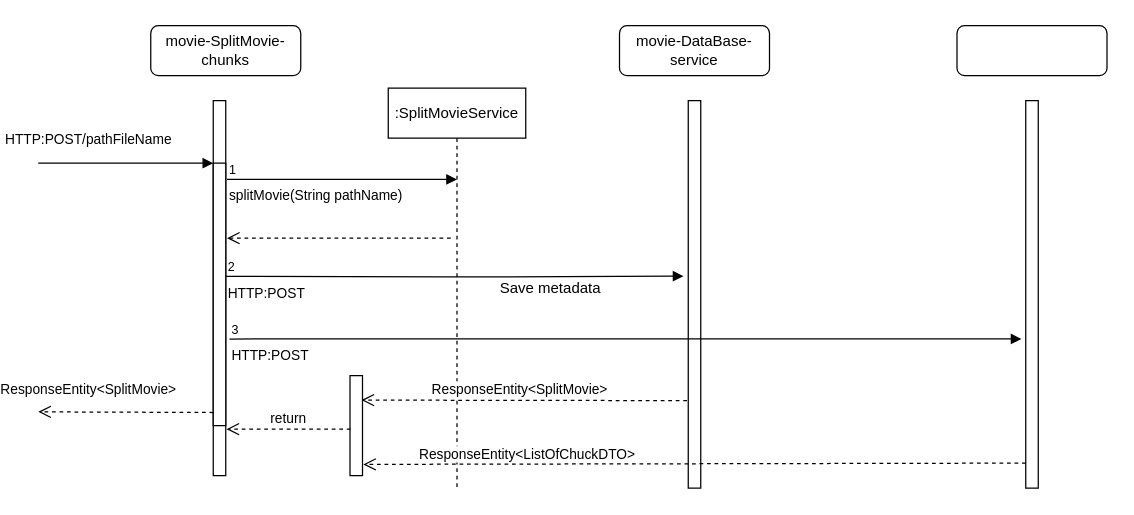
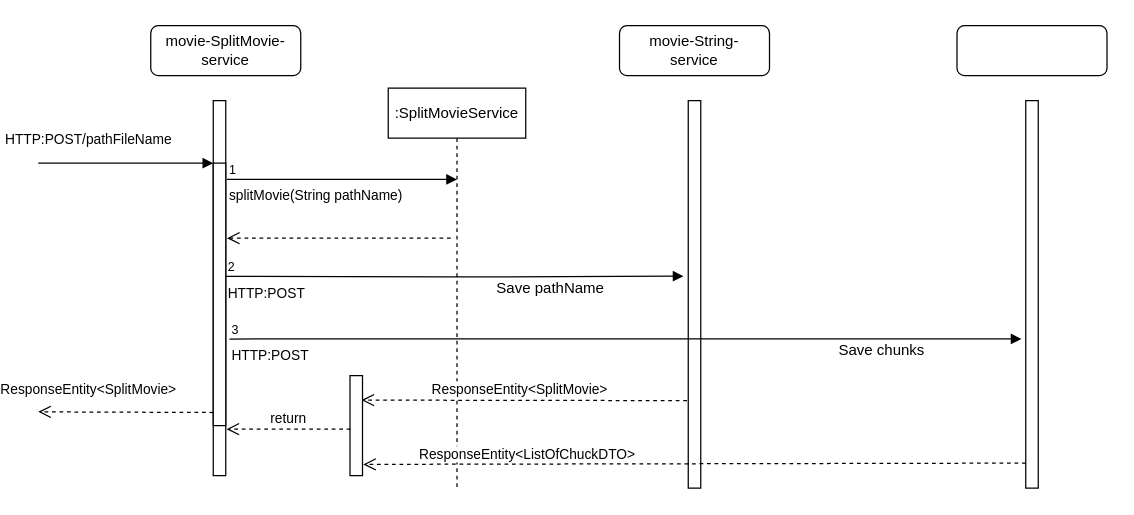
  <mxCell id="0" />
  <mxCell id="1" parent="0" />
  <mxCell id="2" value="" style="html=1;points=[];perimeter=orthogonalPerimeter;" vertex="1" parent="1"><mxGeometry x="160" y="80" width="10" height="300" as="geometry" /></mxCell>
  <mxCell id="3" value="" style="rounded=1;whiteSpace=wrap;html=1;" vertex="1" parent="1"><mxGeometry x="110" y="20" width="120" height="40" as="geometry" /></mxCell>
- <mxCell id="4" value="movie-SplitMovie-chunks" style="text;html=1;strokeColor=none;fillColor=none;align=center;verticalAlign=middle;whiteSpace=wrap;rounded=0;" vertex="1" parent="1"><mxGeometry x="115" y="30" width="110" height="20" as="geometry" /></mxCell>
+ <mxCell id="4" value="movie-SplitMovie-service" style="text;html=1;strokeColor=none;fillColor=none;align=center;verticalAlign=middle;whiteSpace=wrap;rounded=0;" vertex="1" parent="1"><mxGeometry x="115" y="30" width="110" height="20" as="geometry" /></mxCell>
  <mxCell id="5" value="" style="html=1;points=[];perimeter=orthogonalPerimeter;" vertex="1" parent="1"><mxGeometry x="540" y="80" width="10" height="310" as="geometry" /></mxCell>
  <mxCell id="6" value="" style="html=1;points=[];perimeter=orthogonalPerimeter;" vertex="1" parent="1"><mxGeometry x="810" y="80" width="10" height="310" as="geometry" /></mxCell>
  <mxCell id="7" value=":SplitMovieService" style="shape=umlLifeline;perimeter=lifelinePerimeter;whiteSpace=wrap;html=1;container=1;collapsible=0;recursiveResize=0;outlineConnect=0;" vertex="1" parent="1"><mxGeometry x="300" y="70" width="110" height="320" as="geometry" /></mxCell>
  <mxCell id="8" value="" style="html=1;points=[];perimeter=orthogonalPerimeter;" vertex="1" parent="1"><mxGeometry x="160" y="130" width="10" height="210" as="geometry" /></mxCell>
  <mxCell id="9" value="HTTP:POST/pathFileName" style="html=1;verticalAlign=bottom;endArrow=block;entryX=0;entryY=0;" edge="1" target="8" parent="1"><mxGeometry x="-0.429" y="10" relative="1" as="geometry"><mxPoint x="20" y="130" as="sourcePoint" /><mxPoint as="offset" /></mxGeometry></mxCell>
  <mxCell id="10" value="ResponseEntity&amp;lt;SplitMovie&amp;gt;" style="html=1;verticalAlign=bottom;endArrow=open;dashed=1;endSize=8;exitX=0;exitY=0.95;" edge="1" source="8" parent="1"><mxGeometry x="0.429" y="-9" relative="1" as="geometry"><mxPoint x="20" y="329" as="targetPoint" /><mxPoint as="offset" /></mxGeometry></mxCell>
  <mxCell id="11" value="splitMovie(String pathName)" style="endArrow=block;endFill=1;html=1;edgeStyle=orthogonalEdgeStyle;align=left;verticalAlign=top;" edge="1" parent="1"><mxGeometry x="-1" relative="1" as="geometry"><mxPoint x="171" y="143" as="sourcePoint" /><mxPoint x="355" y="143" as="targetPoint" /></mxGeometry></mxCell>
  <mxCell id="12" value="1" style="resizable=0;html=1;align=left;verticalAlign=bottom;labelBackgroundColor=#ffffff;fontSize=10;" connectable="0" vertex="1" parent="11"><mxGeometry x="-1" relative="1" as="geometry" /></mxCell>
  <mxCell id="13" value="HTTP:POST" style="endArrow=block;endFill=1;html=1;edgeStyle=orthogonalEdgeStyle;align=left;verticalAlign=top;exitX=1.14;exitY=0.16;exitDx=0;exitDy=0;exitPerimeter=0;entryX=-0.38;entryY=0.453;entryDx=0;entryDy=0;entryPerimeter=0;" edge="1" parent="1" target="5"><mxGeometry x="-1" relative="1" as="geometry"><mxPoint x="170" y="220.6" as="sourcePoint" /><mxPoint x="353.6" y="200" as="targetPoint" /></mxGeometry></mxCell>
  <mxCell id="14" value="2" style="resizable=0;html=1;align=left;verticalAlign=bottom;labelBackgroundColor=#ffffff;fontSize=10;" connectable="0" vertex="1" parent="13"><mxGeometry x="-1" relative="1" as="geometry" /></mxCell>
  <mxCell id="15" value="" style="rounded=1;whiteSpace=wrap;html=1;" vertex="1" parent="1"><mxGeometry x="755" y="20" width="120" height="40" as="geometry" /></mxCell>
  <mxCell id="16" value="" style="rounded=1;whiteSpace=wrap;html=1;" vertex="1" parent="1"><mxGeometry x="485" y="20" width="120" height="40" as="geometry" /></mxCell>
- <mxCell id="17" value="movie-DataBase-service" style="text;html=1;strokeColor=none;fillColor=none;align=center;verticalAlign=middle;whiteSpace=wrap;rounded=0;" vertex="1" parent="1"><mxGeometry x="490" y="30" width="110" height="20" as="geometry" /></mxCell>
+ <mxCell id="17" value="movie-String-service" style="text;html=1;strokeColor=none;fillColor=none;align=center;verticalAlign=middle;whiteSpace=wrap;rounded=0;" vertex="1" parent="1"><mxGeometry x="490" y="30" width="110" height="20" as="geometry" /></mxCell>
  <mxCell id="18" value="ResponseEntity&amp;lt;SplitMovie&amp;gt;" style="html=1;verticalAlign=bottom;endArrow=open;dashed=1;endSize=8;entryX=0.92;entryY=0.245;entryDx=0;entryDy=0;entryPerimeter=0;" edge="1" parent="1" target="19"><mxGeometry x="0.027" relative="1" as="geometry"><mxPoint x="539" y="320" as="sourcePoint" /><mxPoint x="279.4" y="332" as="targetPoint" /><mxPoint as="offset" /></mxGeometry></mxCell>
  <mxCell id="19" value="" style="html=1;points=[];perimeter=orthogonalPerimeter;" vertex="1" parent="1"><mxGeometry x="269.4" y="300" width="10" height="80" as="geometry" /></mxCell>
  <mxCell id="20" value="ResponseEntity&amp;lt;ListOfChuckDTO&amp;gt;" style="html=1;verticalAlign=bottom;endArrow=open;dashed=1;endSize=8;" edge="1" parent="1"><mxGeometry x="0.506" y="1" relative="1" as="geometry"><mxPoint x="810" y="370" as="sourcePoint" /><mxPoint x="280" y="371" as="targetPoint" /><mxPoint as="offset" /></mxGeometry></mxCell>
  <mxCell id="21" value="return" style="html=1;verticalAlign=bottom;endArrow=open;dashed=1;endSize=8;exitX=0.04;exitY=0.535;exitDx=0;exitDy=0;exitPerimeter=0;entryX=1.06;entryY=0.876;entryDx=0;entryDy=0;entryPerimeter=0;" edge="1" parent="1" source="19" target="2"><mxGeometry relative="1" as="geometry"><mxPoint x="529.4" y="200" as="sourcePoint" /><mxPoint x="200" y="330.76" as="targetPoint" /></mxGeometry></mxCell>
- <mxCell id="22" value="Save metadata" style="text;html=1;strokeColor=none;fillColor=none;align=center;verticalAlign=middle;whiteSpace=wrap;rounded=0;" vertex="1" parent="1"><mxGeometry x="375" y="220" width="110" height="20" as="geometry" /></mxCell>
+ <mxCell id="22" value="Save pathName" style="text;html=1;strokeColor=none;fillColor=none;align=center;verticalAlign=middle;whiteSpace=wrap;rounded=0;" vertex="1" parent="1"><mxGeometry x="375" y="220" width="110" height="20" as="geometry" /></mxCell>
  <mxCell id="23" value="" style="html=1;verticalAlign=bottom;endArrow=open;dashed=1;endSize=8;" edge="1" parent="1"><mxGeometry relative="1" as="geometry"><mxPoint x="350" y="190" as="sourcePoint" /><mxPoint x="171" y="190" as="targetPoint" /></mxGeometry></mxCell>
  <mxCell id="24" value="HTTP:POST" style="endArrow=block;endFill=1;html=1;edgeStyle=orthogonalEdgeStyle;align=left;verticalAlign=top;exitX=1.3;exitY=0.67;exitDx=0;exitDy=0;exitPerimeter=0;entryX=-0.34;entryY=0.615;entryDx=0;entryDy=0;entryPerimeter=0;" edge="1" parent="1" source="8" target="6"><mxGeometry x="-1" relative="1" as="geometry"><mxPoint x="380" y="200" as="sourcePoint" /><mxPoint x="540" y="200" as="targetPoint" /></mxGeometry></mxCell>
  <mxCell id="25" value="3" style="resizable=0;html=1;align=left;verticalAlign=bottom;labelBackgroundColor=#ffffff;fontSize=10;" connectable="0" vertex="1" parent="24"><mxGeometry x="-1" relative="1" as="geometry" /></mxCell>
+ <mxCell id="26" value="Save chunks" style="text;html=1;strokeColor=none;fillColor=none;align=center;verticalAlign=middle;whiteSpace=wrap;rounded=0;" vertex="1" parent="1"><mxGeometry x="640" y="270" width="110" height="20" as="geometry" /></mxCell>
